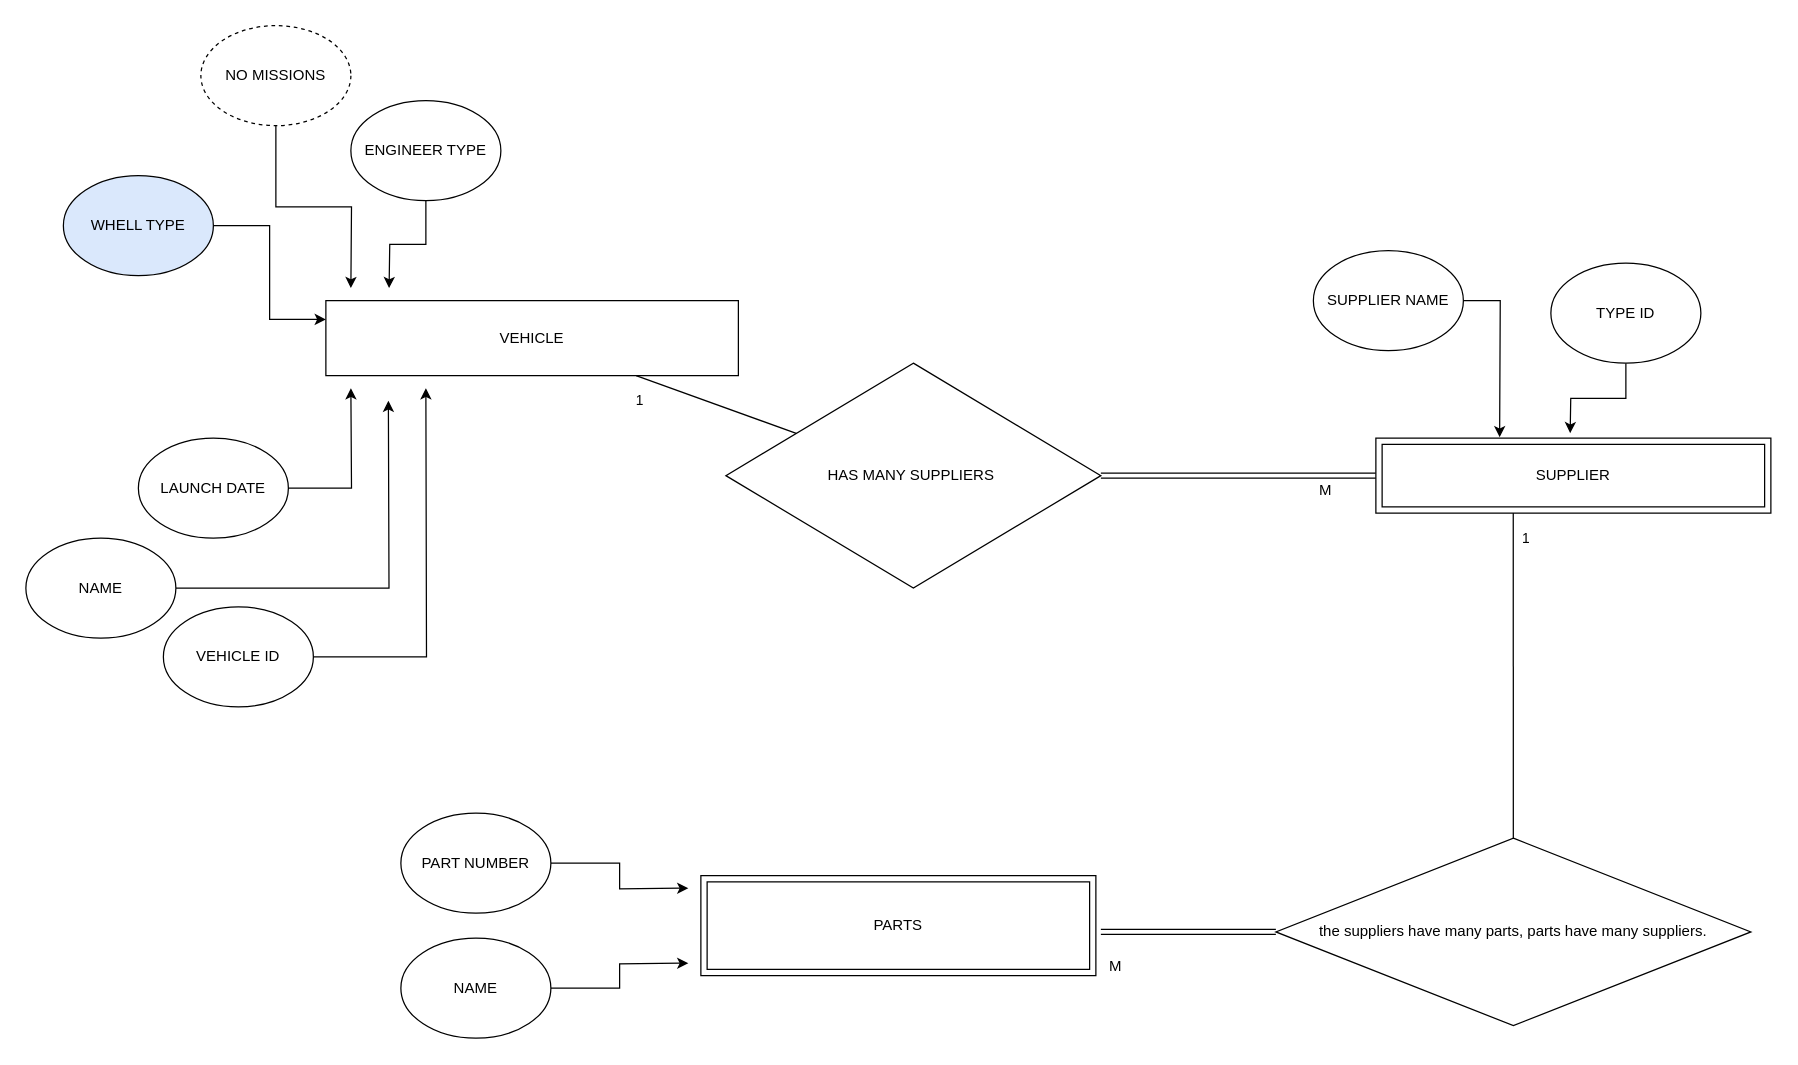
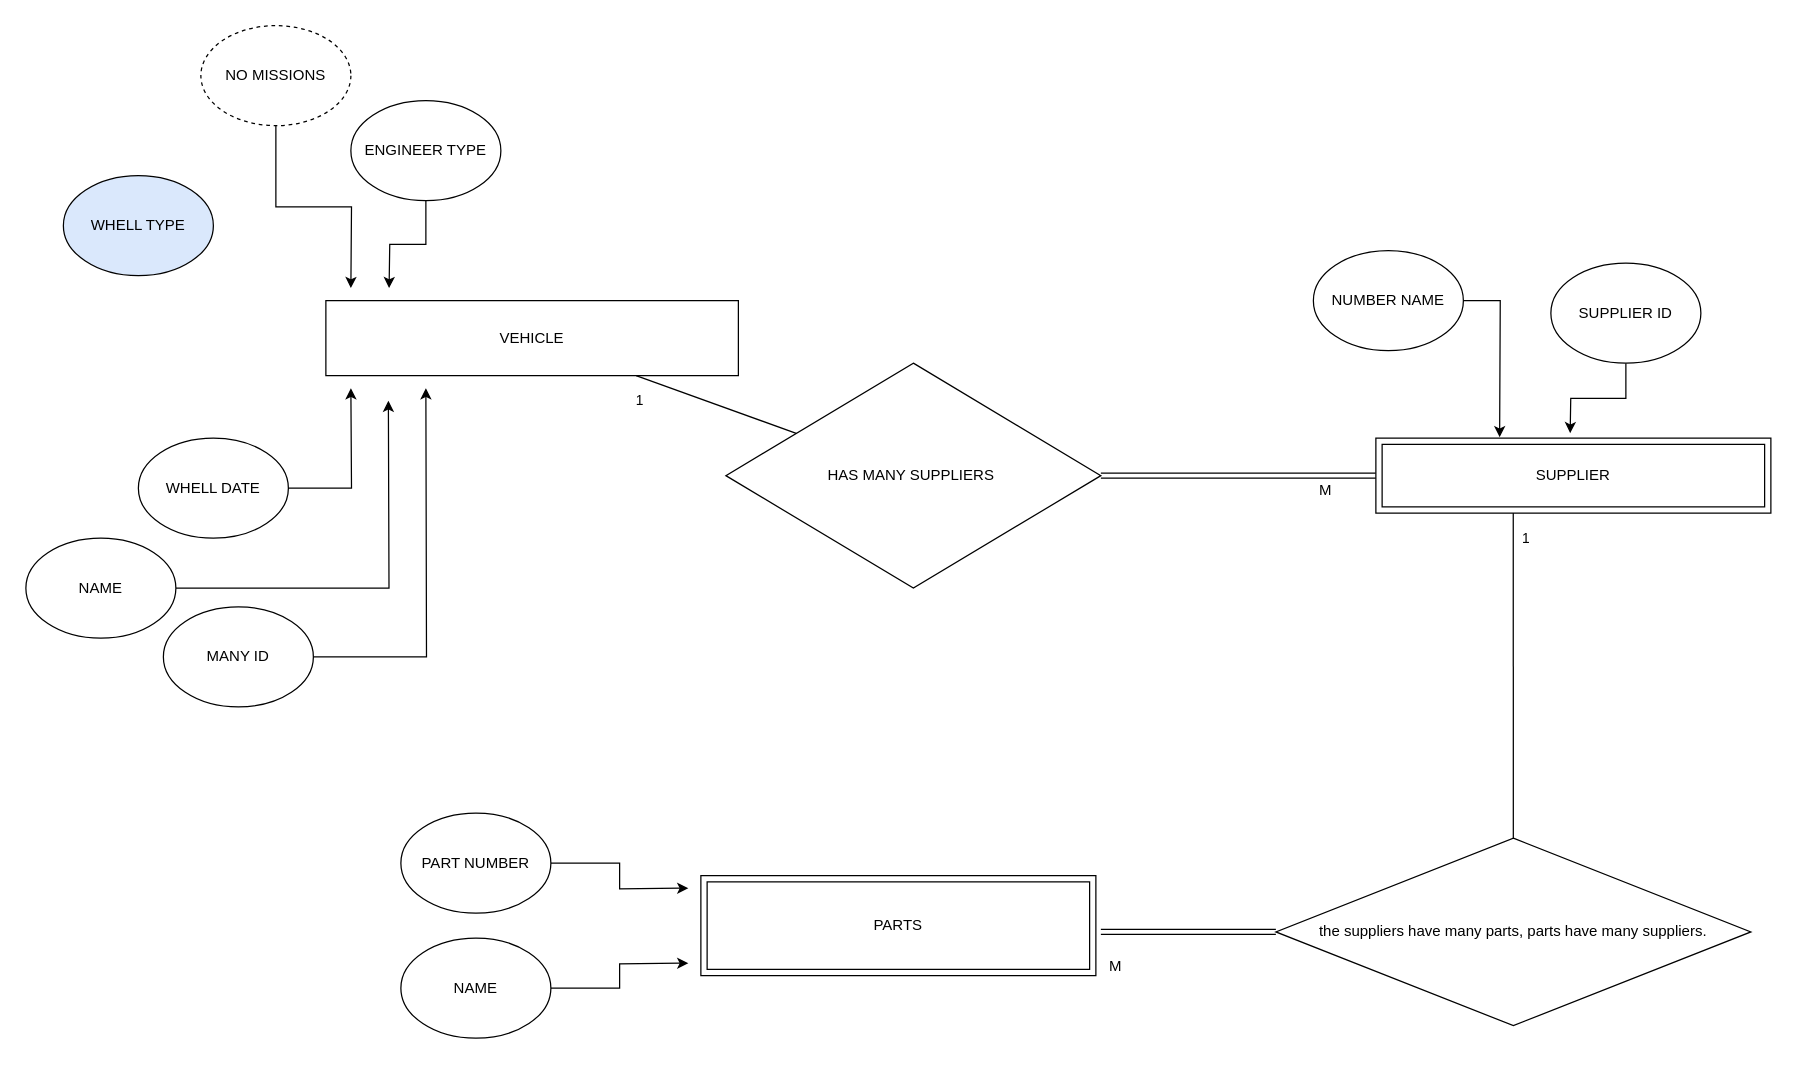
  <mxCell id="0" />
  <mxCell id="1" parent="0" />
  <mxCell id="2" value="VEHICLE" style="rounded=0;whiteSpace=wrap;html=1;" vertex="1" parent="1"><mxGeometry x="260" y="240" width="330" height="60" as="geometry" /></mxCell>
  <mxCell id="3" value="the suppliers have many parts, parts have many suppliers." style="rhombus;whiteSpace=wrap;html=1;" vertex="1" parent="1"><mxGeometry x="1020" y="670" width="380" height="150" as="geometry" /></mxCell>
  <mxCell id="4" value="HAS MANY SUPPLIERS&amp;nbsp;" style="rhombus;whiteSpace=wrap;html=1;" vertex="1" parent="1"><mxGeometry x="580" y="290" width="300" height="180" as="geometry" /></mxCell>
  <mxCell id="5" style="edgeStyle=orthogonalEdgeStyle;rounded=0;orthogonalLoop=1;jettySize=auto;html=1;entryX=0.471;entryY=-0.065;entryDx=0;entryDy=0;entryPerimeter=0;" edge="1" parent="1" source="6"><mxGeometry relative="1" as="geometry"><mxPoint x="1255.43" y="346.1" as="targetPoint" /></mxGeometry></mxCell>
- <mxCell id="6" value="TYPE ID" style="ellipse;whiteSpace=wrap;html=1;" vertex="1" parent="1"><mxGeometry x="1240" y="210" width="120" height="80" as="geometry" /></mxCell>
- <mxCell id="7" style="edgeStyle=orthogonalEdgeStyle;rounded=0;orthogonalLoop=1;jettySize=auto;html=1;entryX=0;entryY=0.25;entryDx=0;entryDy=0;" edge="1" parent="1" source="8" target="2"><mxGeometry relative="1" as="geometry" /></mxCell>
+ <mxCell id="6" value="SUPPLIER ID" style="ellipse;whiteSpace=wrap;html=1;" vertex="1" parent="1"><mxGeometry x="1240" y="210" width="120" height="80" as="geometry" /></mxCell>
  <mxCell id="8" value="WHELL TYPE" style="ellipse;whiteSpace=wrap;html=1;fillColor=#dae8fc;" vertex="1" parent="1"><mxGeometry x="50" y="140" width="120" height="80" as="geometry" /></mxCell>
  <mxCell id="9" style="edgeStyle=orthogonalEdgeStyle;rounded=0;orthogonalLoop=1;jettySize=auto;html=1;exitX=0.5;exitY=1;exitDx=0;exitDy=0;" edge="1" parent="1" source="10"><mxGeometry relative="1" as="geometry"><mxPoint x="310.571" y="230" as="targetPoint" /></mxGeometry></mxCell>
  <mxCell id="10" value="ENGINEER TYPE" style="ellipse;whiteSpace=wrap;html=1;" vertex="1" parent="1"><mxGeometry x="280" y="80" width="120" height="80" as="geometry" /></mxCell>
  <mxCell id="11" style="edgeStyle=orthogonalEdgeStyle;rounded=0;orthogonalLoop=1;jettySize=auto;html=1;entryX=0.3;entryY=-0.012;entryDx=0;entryDy=0;entryPerimeter=0;" edge="1" parent="1" source="12"><mxGeometry relative="1" as="geometry"><mxPoint x="1199" y="349.28" as="targetPoint" /></mxGeometry></mxCell>
- <mxCell id="12" value="SUPPLIER NAME" style="ellipse;whiteSpace=wrap;html=1;" vertex="1" parent="1"><mxGeometry x="1050" y="200" width="120" height="80" as="geometry" /></mxCell>
+ <mxCell id="12" value="NUMBER NAME" style="ellipse;whiteSpace=wrap;html=1;" vertex="1" parent="1"><mxGeometry x="1050" y="200" width="120" height="80" as="geometry" /></mxCell>
  <mxCell id="13" style="edgeStyle=orthogonalEdgeStyle;rounded=0;orthogonalLoop=1;jettySize=auto;html=1;entryX=0;entryY=0;entryDx=0;entryDy=0;" edge="1" parent="1" source="14"><mxGeometry relative="1" as="geometry"><mxPoint x="550" y="710" as="targetPoint" /></mxGeometry></mxCell>
  <mxCell id="14" value="PART NUMBER" style="ellipse;whiteSpace=wrap;html=1;" vertex="1" parent="1"><mxGeometry x="320" y="650" width="120" height="80" as="geometry" /></mxCell>
  <mxCell id="15" style="edgeStyle=orthogonalEdgeStyle;rounded=0;orthogonalLoop=1;jettySize=auto;html=1;" edge="1" parent="1" source="16"><mxGeometry relative="1" as="geometry"><mxPoint x="280" y="230" as="targetPoint" /></mxGeometry></mxCell>
  <mxCell id="16" value="NO MISSIONS" style="ellipse;whiteSpace=wrap;html=1;dashed=1;" vertex="1" parent="1"><mxGeometry x="160" y="20" width="120" height="80" as="geometry" /></mxCell>
  <mxCell id="17" style="edgeStyle=orthogonalEdgeStyle;rounded=0;orthogonalLoop=1;jettySize=auto;html=1;" edge="1" parent="1" source="18"><mxGeometry relative="1" as="geometry"><mxPoint x="280" y="310" as="targetPoint" /></mxGeometry></mxCell>
- <mxCell id="18" value="LAUNCH DATE" style="ellipse;whiteSpace=wrap;html=1;" vertex="1" parent="1"><mxGeometry x="110" y="350" width="120" height="80" as="geometry" /></mxCell>
+ <mxCell id="18" value="WHELL DATE" style="ellipse;whiteSpace=wrap;html=1;" vertex="1" parent="1"><mxGeometry x="110" y="350" width="120" height="80" as="geometry" /></mxCell>
  <mxCell id="19" style="edgeStyle=orthogonalEdgeStyle;rounded=0;orthogonalLoop=1;jettySize=auto;html=1;" edge="1" parent="1" source="20"><mxGeometry relative="1" as="geometry"><mxPoint x="340" y="310" as="targetPoint" /></mxGeometry></mxCell>
- <mxCell id="20" value="VEHICLE ID" style="ellipse;whiteSpace=wrap;html=1;" vertex="1" parent="1"><mxGeometry x="130" y="485" width="120" height="80" as="geometry" /></mxCell>
+ <mxCell id="20" value="MANY ID" style="ellipse;whiteSpace=wrap;html=1;" vertex="1" parent="1"><mxGeometry x="130" y="485" width="120" height="80" as="geometry" /></mxCell>
  <mxCell id="21" style="edgeStyle=orthogonalEdgeStyle;rounded=0;orthogonalLoop=1;jettySize=auto;html=1;" edge="1" parent="1" source="22"><mxGeometry relative="1" as="geometry"><mxPoint x="310" y="320" as="targetPoint" /></mxGeometry></mxCell>
  <mxCell id="22" value="NAME" style="ellipse;whiteSpace=wrap;html=1;" vertex="1" parent="1"><mxGeometry x="20" y="430" width="120" height="80" as="geometry" /></mxCell>
  <mxCell id="23" style="edgeStyle=orthogonalEdgeStyle;rounded=0;orthogonalLoop=1;jettySize=auto;html=1;entryX=0;entryY=1;entryDx=0;entryDy=0;" edge="1" parent="1" source="24"><mxGeometry relative="1" as="geometry"><mxPoint x="550" y="770" as="targetPoint" /></mxGeometry></mxCell>
  <mxCell id="24" value="NAME" style="ellipse;whiteSpace=wrap;html=1;" vertex="1" parent="1"><mxGeometry x="320" y="750" width="120" height="80" as="geometry" /></mxCell>
  <mxCell id="25" value="1" style="endArrow=none;html=1;rounded=0;" edge="1" parent="1" source="2" target="4"><mxGeometry x="-0.875" y="-18" width="50" height="50" relative="1" as="geometry"><mxPoint x="970" y="320" as="sourcePoint" /><mxPoint x="1020" y="270" as="targetPoint" /><mxPoint as="offset" /></mxGeometry></mxCell>
  <mxCell id="26" value="" style="shape=link;html=1;rounded=0;entryX=0;entryY=0.5;entryDx=0;entryDy=0;exitX=1;exitY=0.5;exitDx=0;exitDy=0;" edge="1" parent="1" source="4"><mxGeometry relative="1" as="geometry"><mxPoint x="1020" y="270" as="sourcePoint" /><mxPoint x="1100" y="380" as="targetPoint" /></mxGeometry></mxCell>
  <mxCell id="27" value="M" style="resizable=0;html=1;align=right;verticalAlign=bottom;" connectable="0" vertex="1" parent="26"><mxGeometry x="1" relative="1" as="geometry"><mxPoint x="-35" y="20" as="offset" /></mxGeometry></mxCell>
  <mxCell id="28" value="" style="shape=link;html=1;rounded=0;exitX=0;exitY=0.5;exitDx=0;exitDy=0;" edge="1" parent="1" source="3"><mxGeometry relative="1" as="geometry"><mxPoint x="866.38" y="191.74" as="sourcePoint" /><mxPoint x="880" y="745" as="targetPoint" /></mxGeometry></mxCell>
  <mxCell id="29" value="M" style="resizable=0;html=1;align=right;verticalAlign=bottom;" connectable="0" vertex="1" parent="28"><mxGeometry x="1" relative="1" as="geometry"><mxPoint x="17" y="36" as="offset" /></mxGeometry></mxCell>
  <mxCell id="30" value="SUPPLIER" style="shape=ext;margin=3;double=1;whiteSpace=wrap;html=1;align=center;" vertex="1" parent="1"><mxGeometry x="1100" y="350" width="316" height="60" as="geometry" /></mxCell>
  <mxCell id="31" value="PARTS" style="shape=ext;margin=3;double=1;whiteSpace=wrap;html=1;align=center;" vertex="1" parent="1"><mxGeometry x="560" y="700" width="316" height="80" as="geometry" /></mxCell>
  <mxCell id="32" value="1" style="endArrow=none;html=1;rounded=0;exitX=0.333;exitY=1;exitDx=0;exitDy=0;exitPerimeter=0;" edge="1" parent="1" target="3"><mxGeometry x="-0.846" y="10" width="50" height="50" relative="1" as="geometry"><mxPoint x="1209.89" y="410" as="sourcePoint" /><mxPoint x="1008.134" y="786.212" as="targetPoint" /><mxPoint as="offset" /></mxGeometry></mxCell>
